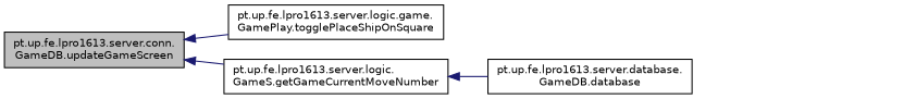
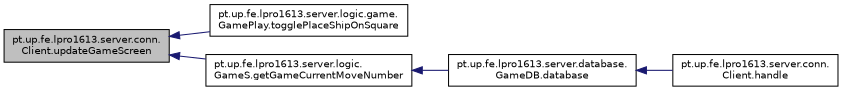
  digraph {
    rankdir=LR
    node [color=black fillcolor=white fontname=Helvetica fontsize=10 shape=record style=filled]
    edge [color=midnightblue dir=back fontname=Helvetica fontsize=10 labelfontname=Helvetica labelfontsize=10 style=solid]
-   n1 [fillcolor=grey75 fontcolor=black height=0.2 label="pt.up.fe.lpro1613.server.conn.\lGameDB.updateGameScreen" width=0.4]
+   n1 [fillcolor=grey75 fontcolor=black height=0.2 label="pt.up.fe.lpro1613.server.conn.\lClient.updateGameScreen" width=0.4]
    n2 [height=0.2 label="pt.up.fe.lpro1613.server.logic.game.\lGamePlay.togglePlaceShipOnSquare" width=0.4]
    n3 [height=0.2 label="pt.up.fe.lpro1613.server.logic.\lGameS.getGameCurrentMoveNumber" width=0.4]
    n4 [height=0.2 label="pt.up.fe.lpro1613.server.database.\lGameDB.database" width=0.4]
+   n5 [height=0.2 label="pt.up.fe.lpro1613.server.conn.\lClient.handle" width=0.4]
    n1 -> n2
    n1 -> n3
    n3 -> n4
+   n4 -> n5
  }
